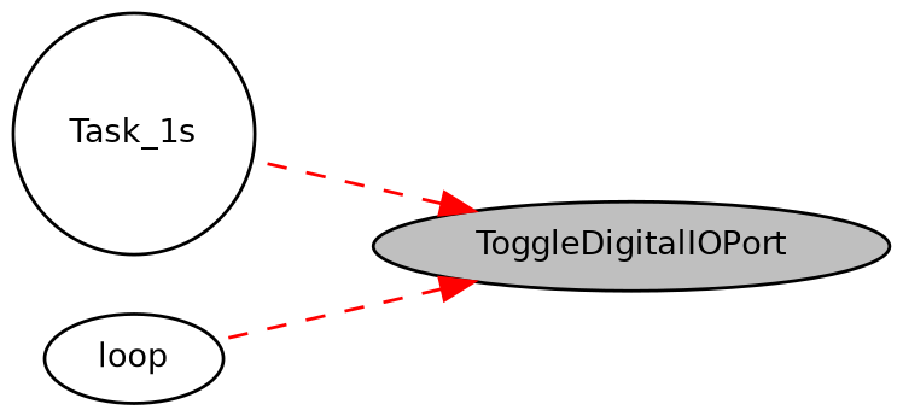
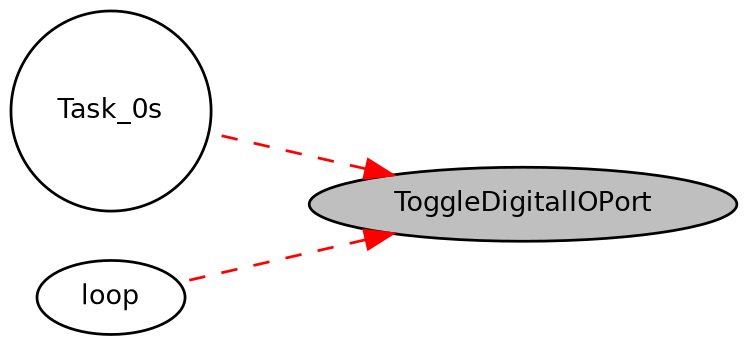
  digraph {
    rankdir=RL
    node [color=black fillcolor=white fontname=Helvetica fontsize=10 shape=ellipse style=filled]
    edge [color=red dir=back fontname=Helvetica fontsize=10 labelfontname=Helvetica labelfontsize=10 style=dashed]
    n1 [fillcolor=grey75 fontcolor=black height=0.2 label=ToggleDigitalIOPort width=0.4]
-   n2 [height=0.2 label=Task_1s shape=circle width=0.4]
+   n2 [height=0.2 label=Task_0s shape=circle width=0.4]
    n3 [height=0.2 label=loop width=0.4]
    n1 -> n2
    n1 -> n3
  }
